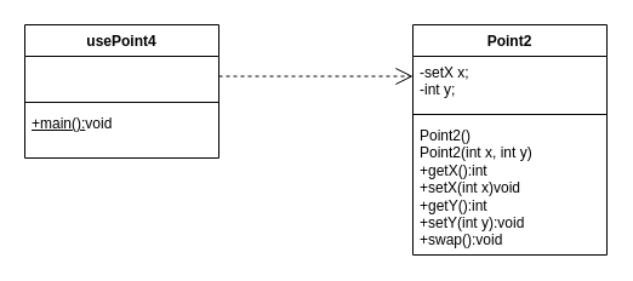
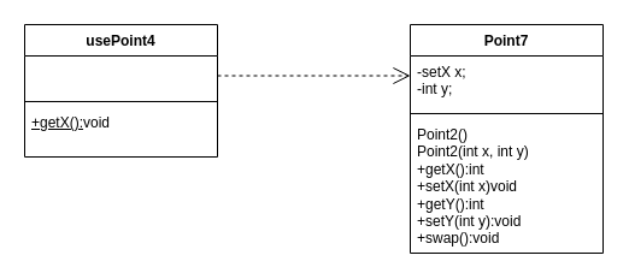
  <mxCell id="0" />
  <mxCell id="1" parent="0" />
  <mxCell id="2" value="usePoint4" style="swimlane;fontStyle=1;align=center;verticalAlign=top;childLayout=stackLayout;horizontal=1;startSize=26;horizontalStack=0;resizeParent=1;resizeParentMax=0;resizeLast=0;collapsible=1;marginBottom=0;whiteSpace=wrap;html=1;" vertex="1" parent="1"><mxGeometry x="20" y="20" width="160" height="110" as="geometry" /></mxCell>
  <mxCell id="3" value="&amp;nbsp;" style="text;strokeColor=none;fillColor=none;align=left;verticalAlign=top;spacingLeft=4;spacingRight=4;overflow=hidden;rotatable=0;points=[[0,0.5],[1,0.5]];portConstraint=eastwest;whiteSpace=wrap;html=1;" vertex="1" parent="2"><mxGeometry y="26" width="160" height="34" as="geometry" /></mxCell>
  <mxCell id="4" value="" style="line;strokeWidth=1;fillColor=none;align=left;verticalAlign=middle;spacingTop=-1;spacingLeft=3;spacingRight=3;rotatable=0;labelPosition=right;points=[];portConstraint=eastwest;strokeColor=inherit;" vertex="1" parent="2"><mxGeometry y="60" width="160" height="8" as="geometry" /></mxCell>
- <mxCell id="5" value="&lt;u&gt;+main():&lt;/u&gt;void" style="text;strokeColor=none;fillColor=none;align=left;verticalAlign=top;spacingLeft=4;spacingRight=4;overflow=hidden;rotatable=0;points=[[0,0.5],[1,0.5]];portConstraint=eastwest;whiteSpace=wrap;html=1;" vertex="1" parent="2"><mxGeometry y="68" width="160" height="42" as="geometry" /></mxCell>
- <mxCell id="6" value="Point2" style="swimlane;fontStyle=1;align=center;verticalAlign=top;childLayout=stackLayout;horizontal=1;startSize=26;horizontalStack=0;resizeParent=1;resizeParentMax=0;resizeLast=0;collapsible=1;marginBottom=0;whiteSpace=wrap;html=1;" vertex="1" parent="1"><mxGeometry x="340" y="20" width="160" height="190" as="geometry" /></mxCell>
+ <mxCell id="5" value="&lt;u&gt;+getX():&lt;/u&gt;void" style="text;strokeColor=none;fillColor=none;align=left;verticalAlign=top;spacingLeft=4;spacingRight=4;overflow=hidden;rotatable=0;points=[[0,0.5],[1,0.5]];portConstraint=eastwest;whiteSpace=wrap;html=1;" vertex="1" parent="2"><mxGeometry y="68" width="160" height="42" as="geometry" /></mxCell>
+ <mxCell id="6" value="Point7" style="swimlane;fontStyle=1;align=center;verticalAlign=top;childLayout=stackLayout;horizontal=1;startSize=26;horizontalStack=0;resizeParent=1;resizeParentMax=0;resizeLast=0;collapsible=1;marginBottom=0;whiteSpace=wrap;html=1;" vertex="1" parent="1"><mxGeometry x="340" y="20" width="160" height="190" as="geometry" /></mxCell>
  <mxCell id="7" value="-setX x;&lt;div&gt;-int y;&lt;/div&gt;" style="text;strokeColor=none;fillColor=none;align=left;verticalAlign=top;spacingLeft=4;spacingRight=4;overflow=hidden;rotatable=0;points=[[0,0.5],[1,0.5]];portConstraint=eastwest;whiteSpace=wrap;html=1;" vertex="1" parent="6"><mxGeometry y="26" width="160" height="44" as="geometry" /></mxCell>
  <mxCell id="8" value="" style="line;strokeWidth=1;fillColor=none;align=left;verticalAlign=middle;spacingTop=-1;spacingLeft=3;spacingRight=3;rotatable=0;labelPosition=right;points=[];portConstraint=eastwest;strokeColor=inherit;" vertex="1" parent="6"><mxGeometry y="70" width="160" height="8" as="geometry" /></mxCell>
  <mxCell id="9" value="&lt;div&gt;Point2()&lt;/div&gt;&lt;div&gt;Point2(int x, int y)&lt;/div&gt;+getX():int&lt;div&gt;+setX(int x)void&lt;/div&gt;&lt;div&gt;+getY():int&lt;/div&gt;&lt;div&gt;+setY(int y):void&lt;/div&gt;&lt;div&gt;&lt;span style=&quot;background-color: initial;&quot;&gt;+swap():void&lt;/span&gt;&lt;/div&gt;" style="text;strokeColor=none;fillColor=none;align=left;verticalAlign=top;spacingLeft=4;spacingRight=4;overflow=hidden;rotatable=0;points=[[0,0.5],[1,0.5]];portConstraint=eastwest;whiteSpace=wrap;html=1;" vertex="1" parent="6"><mxGeometry y="78" width="160" height="112" as="geometry" /></mxCell>
  <mxCell id="10" value="" style="endArrow=open;endSize=12;dashed=1;html=1;rounded=0;" edge="1" parent="1"><mxGeometry width="160" relative="1" as="geometry"><mxPoint x="180" y="62.5" as="sourcePoint" /><mxPoint x="340" y="62.5" as="targetPoint" /></mxGeometry></mxCell>
